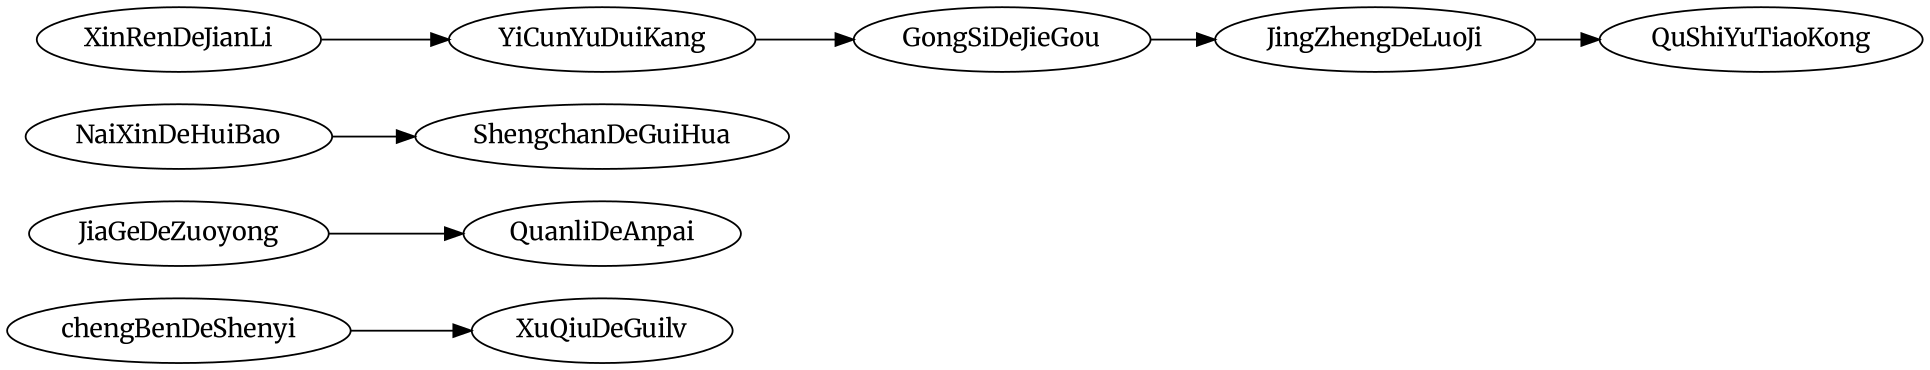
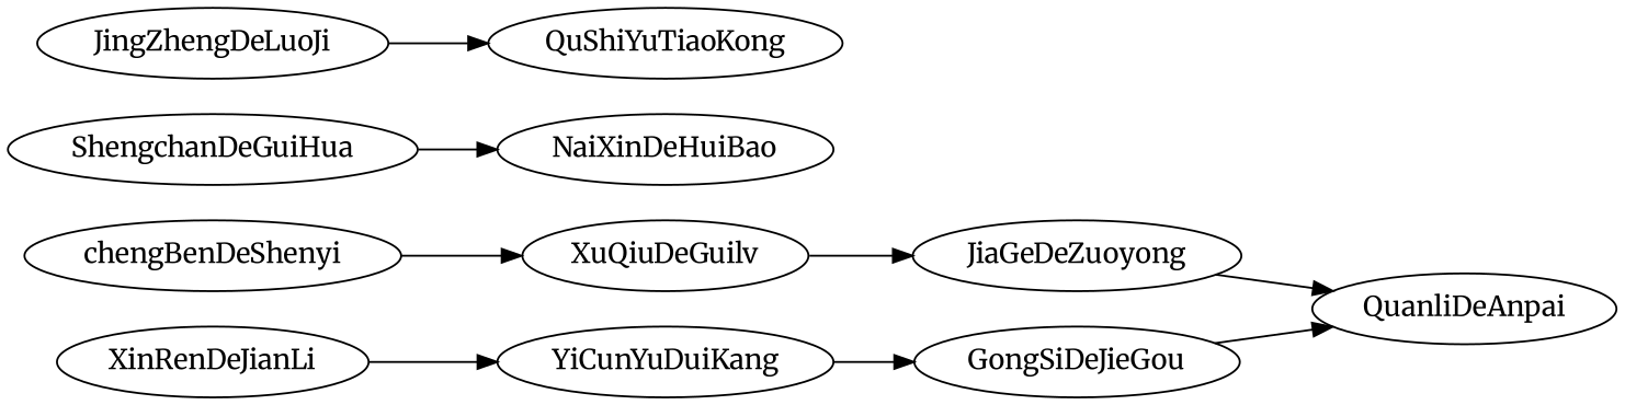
  digraph {
    fontname=Merriweather
    rankdir=LR
    node [fontname=Merriweather]
    edge [fontname=Merriweather]
    chengBenDeShenyi
    XuQiuDeGuilv
    JiaGeDeZuoyong
    QuanliDeAnpai
    NaiXinDeHuiBao
    ShengchanDeGuiHua
    XinRenDeJianLi
    YiCunYuDuiKang
    GongSiDeJieGou
    JingZhengDeLuoJi
    QuShiYuTiaoKong
    chengBenDeShenyi -> XuQiuDeGuilv
+   XuQiuDeGuilv -> JiaGeDeZuoyong
    JiaGeDeZuoyong -> QuanliDeAnpai
-   NaiXinDeHuiBao -> ShengchanDeGuiHua
+   ShengchanDeGuiHua -> NaiXinDeHuiBao
    XinRenDeJianLi -> YiCunYuDuiKang
    YiCunYuDuiKang -> GongSiDeJieGou
-   GongSiDeJieGou -> JingZhengDeLuoJi
+   GongSiDeJieGou -> QuanliDeAnpai
    JingZhengDeLuoJi -> QuShiYuTiaoKong
  }
